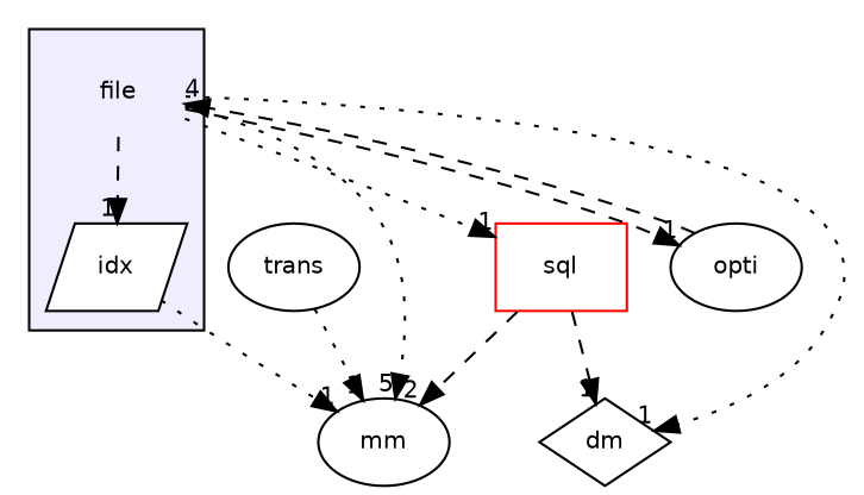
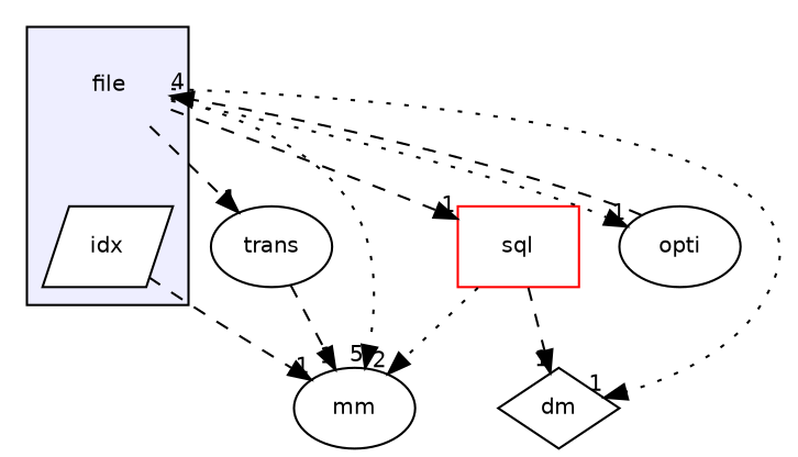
  digraph {
    compound=true
    node [fontname=Helvetica fontsize=10 shape=ellipse]
    edge [headlabel=1 labeldistance=1.5 labelfontname=Helvetica labelfontsize=10 style=dotted]
    n1 [label=file shape=plaintext]
    n2 [color=black fillcolor=white label=idx shape=parallelogram style=filled]
    n3 [label=trans]
    n4 [label=mm]
    n5 [label=dm shape=diamond]
    n6 [label=opti]
    n7 [color=red label=sql shape=box]
    subgraph cluster_1 {
      bgcolor="#eeeeff"
      pencolor=black
      n1
      n2
    }
-   n1 -> n2 [style=dashed]
+   n1 -> n3 [style=dashed]
    n1 -> n4 [headlabel=5]
    n1 -> n5
-   n1 -> n6 [style=dashed]
-   n1 -> n7
-   n2 -> n4
-   n3 -> n4
+   n1 -> n6
+   n1 -> n7 [style=dashed]
+   n2 -> n4 [style=dashed]
+   n3 -> n4 [style=dashed]
    n6 -> n1 [headlabel=4 style=dashed]
-   n7 -> n4 [headlabel=2 style=dashed]
+   n7 -> n4 [headlabel=2]
    n7 -> n5 [style=dashed]
  }
